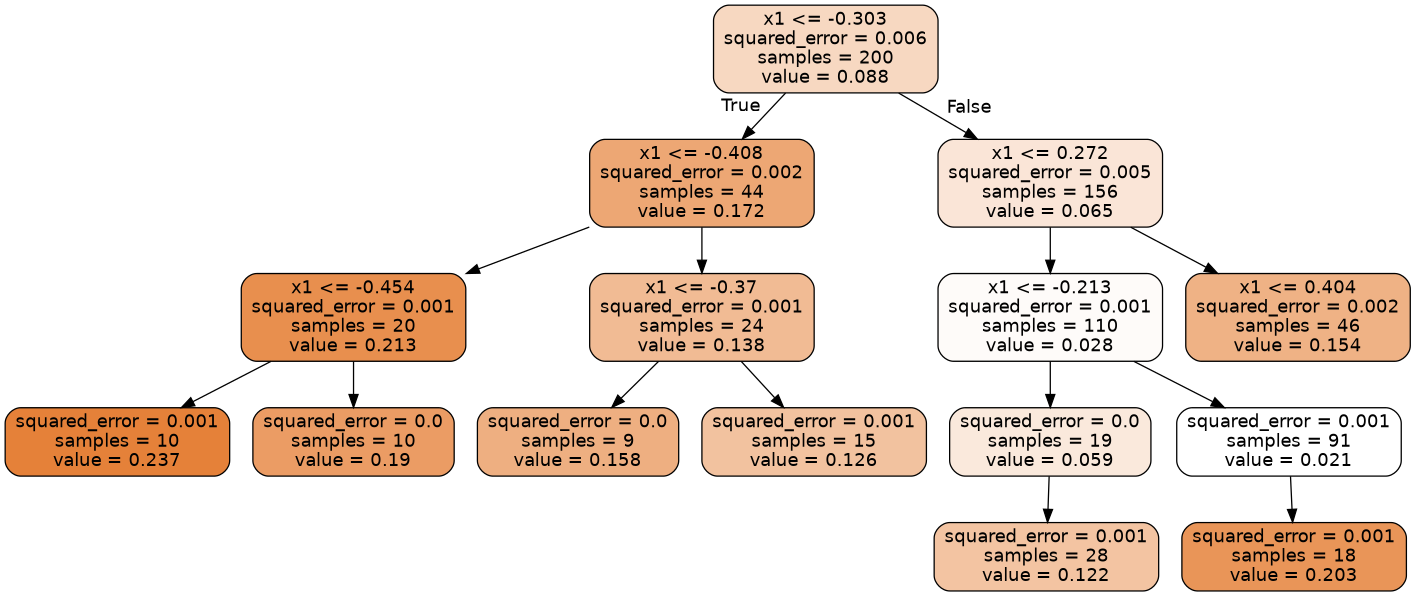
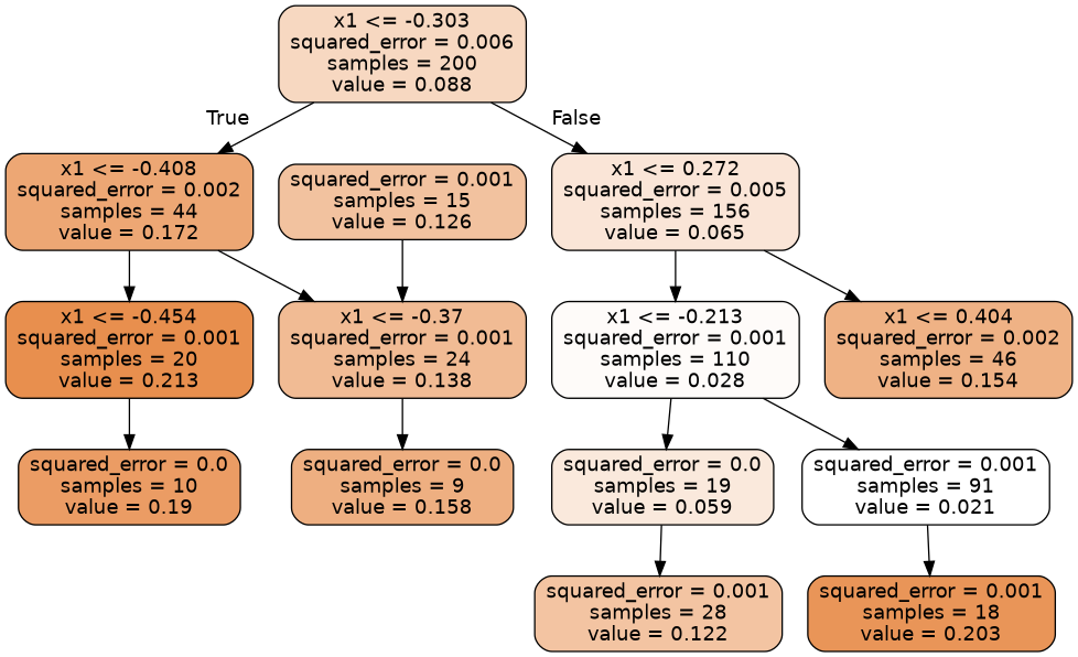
  digraph {
    node [color=black fontname=helvetica shape=box style="filled, rounded"]
    edge [fontname=helvetica]
    n1 [fillcolor="#f7d8c1" label="x1 <= -0.303\nsquared_error = 0.006\nsamples = 200\nvalue = 0.088"]
    n2 [fillcolor="#eda774" label="x1 <= -0.408\nsquared_error = 0.002\nsamples = 44\nvalue = 0.172"]
    n3 [fillcolor="#fae5d7" label="x1 <= 0.272\nsquared_error = 0.005\nsamples = 156\nvalue = 0.065"]
    n4 [fillcolor="#e88f4e" label="x1 <= -0.454\nsquared_error = 0.001\nsamples = 20\nvalue = 0.213"]
    n5 [fillcolor="#f1bb94" label="x1 <= -0.37\nsquared_error = 0.001\nsamples = 24\nvalue = 0.138"]
    n6 [fillcolor="#fefbf9" label="x1 <= -0.213\nsquared_error = 0.001\nsamples = 110\nvalue = 0.028"]
    n7 [fillcolor="#efb285" label="x1 <= 0.404\nsquared_error = 0.002\nsamples = 46\nvalue = 0.154"]
-   n8 [fillcolor="#e58139" label="squared_error = 0.001\nsamples = 10\nvalue = 0.237"]
    n9 [fillcolor="#eb9c64" label="squared_error = 0.0\nsamples = 10\nvalue = 0.19"]
    n10 [fillcolor="#eeaf81" label="squared_error = 0.0\nsamples = 9\nvalue = 0.158"]
    n11 [fillcolor="#f2c29f" label="squared_error = 0.001\nsamples = 15\nvalue = 0.126"]
    n12 [fillcolor="#fae9dc" label="squared_error = 0.0\nsamples = 19\nvalue = 0.059"]
    n13 [fillcolor="#ffffff" label="squared_error = 0.001\nsamples = 91\nvalue = 0.021"]
    n14 [fillcolor="#f3c4a2" label="squared_error = 0.001\nsamples = 28\nvalue = 0.122"]
    n15 [fillcolor="#e99558" label="squared_error = 0.001\nsamples = 18\nvalue = 0.203"]
    n1 -> n2 [headlabel=True labelangle=45 labeldistance=2.5]
    n1 -> n3 [headlabel=False labelangle=-45 labeldistance=2.5]
    n2 -> n4
    n2 -> n5
    n3 -> n6
    n3 -> n7
-   n4 -> n8
    n4 -> n9
    n5 -> n10
-   n5 -> n11
+   n11 -> n5
    n6 -> n12
    n6 -> n13
    n12 -> n14
    n13 -> n15
  }
